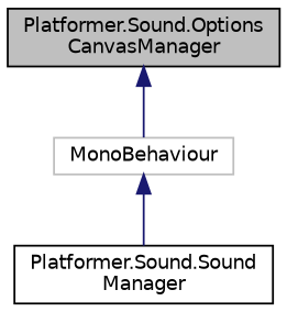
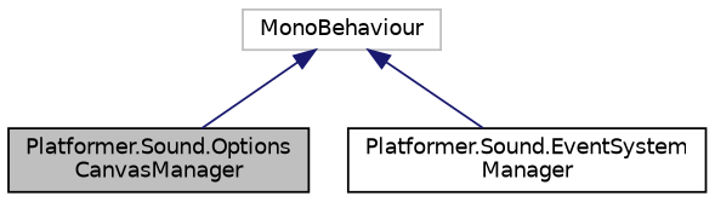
  digraph {
    node [color=black fillcolor=white fontname=Helvetica fontsize=10 shape=record style=filled]
    edge [color=midnightblue dir=back fontname=Helvetica fontsize=10 labelfontname=Helvetica labelfontsize=10 style=solid]
    n1 [fillcolor=grey75 fontcolor=black height=0.2 label="Platformer.Sound.Options\lCanvasManager" width=0.4]
    n2 [color=grey75 height=0.2 label=MonoBehaviour width=0.4]
-   n3 [height=0.2 label="Platformer.Sound.Sound\lManager" width=0.4]
-   n1 -> n2
+   n3 [height=0.2 label="Platformer.Sound.EventSystem\lManager" width=0.4]
+   n2 -> n1
    n2 -> n3
  }
